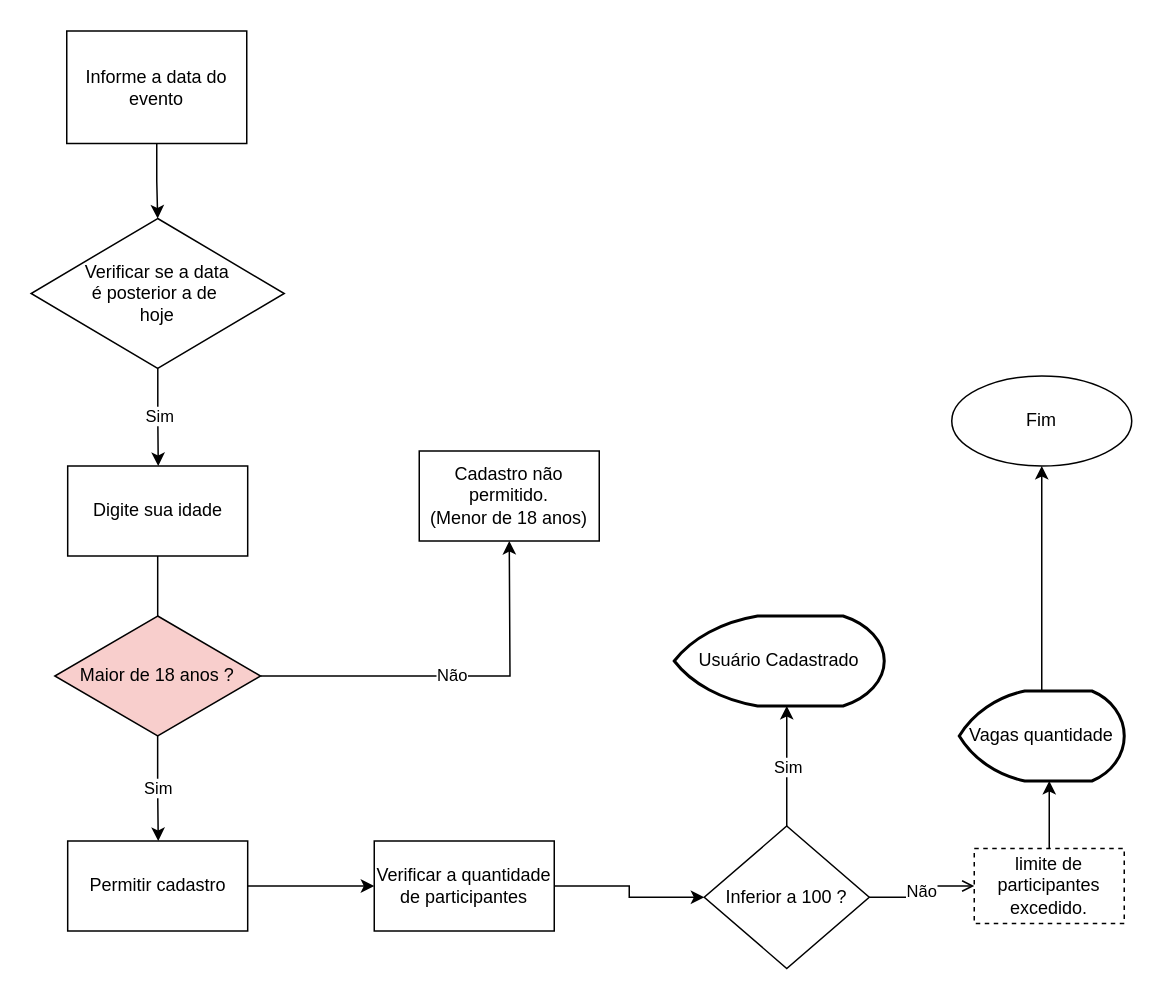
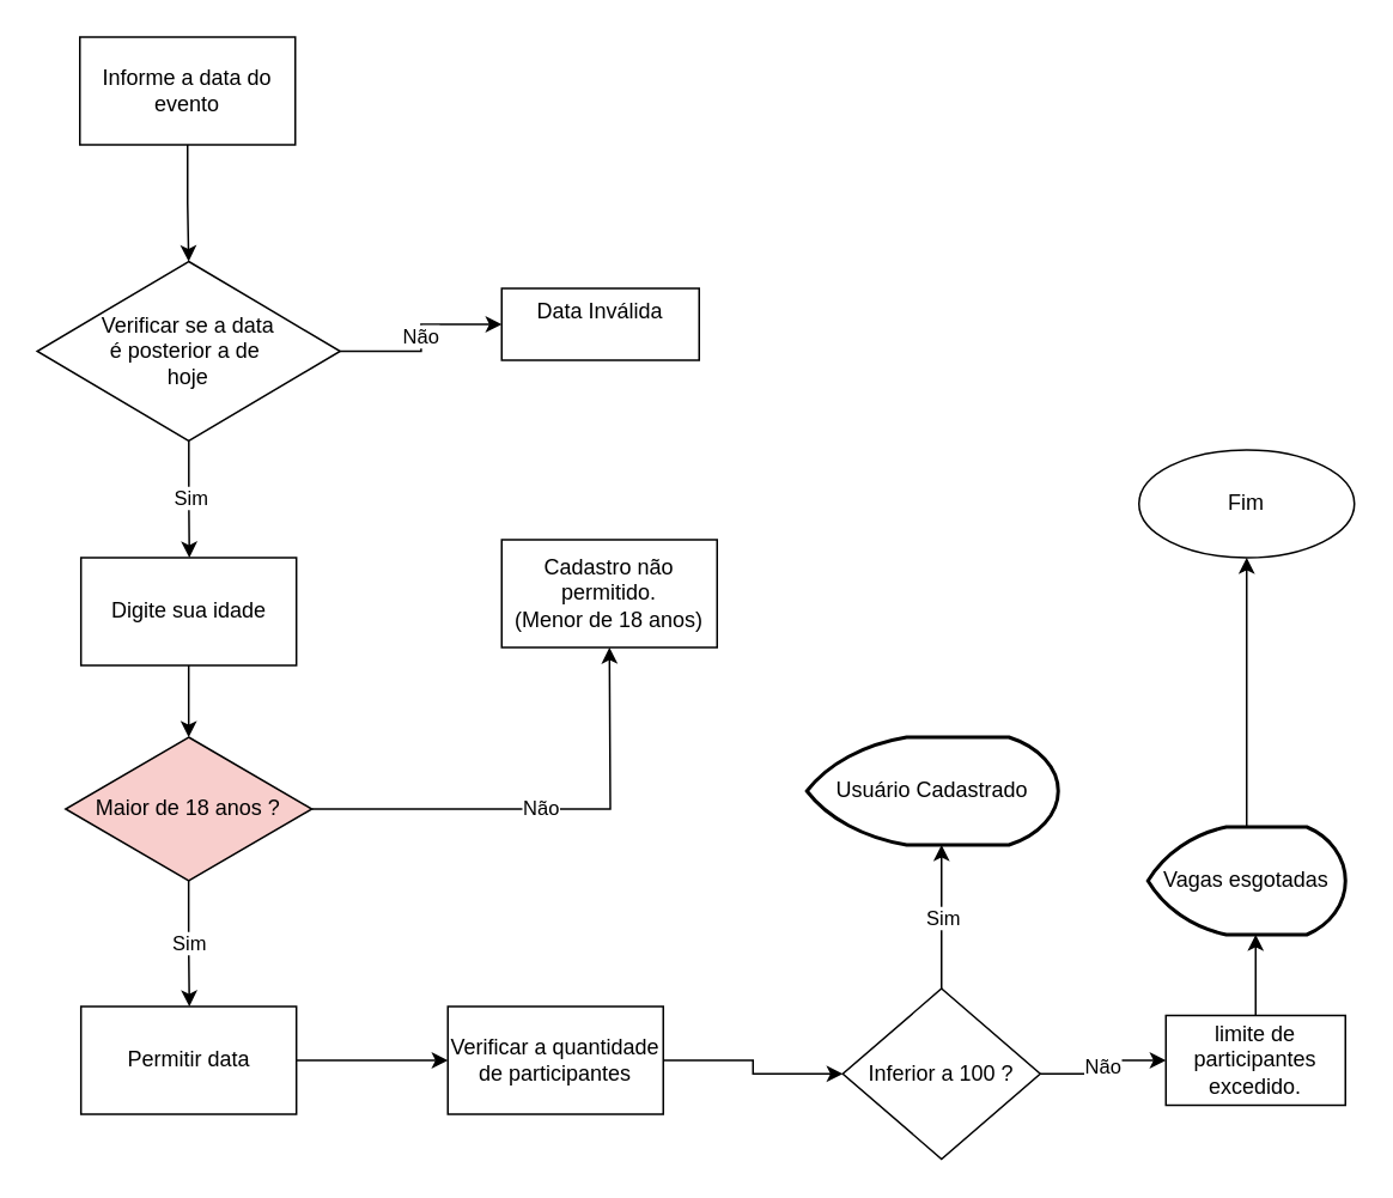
  <mxCell id="0" />
  <mxCell id="1" parent="0" />
  <mxCell id="2" style="edgeStyle=orthogonalEdgeStyle;rounded=0;orthogonalLoop=1;jettySize=auto;html=1;entryX=0.5;entryY=0;entryDx=0;entryDy=0;" edge="1" parent="1" source="3" target="6"><mxGeometry relative="1" as="geometry" /></mxCell>
- <mxCell id="3" value="&lt;font style=&quot;vertical-align: inherit&quot;&gt;&lt;font style=&quot;vertical-align: inherit&quot;&gt;Informe a data do&lt;br&gt;evento&lt;br&gt;&lt;/font&gt;&lt;/font&gt;" style="rounded=0;whiteSpace=wrap;html=1;" vertex="1" parent="1"><mxGeometry x="44" y="20" width="120" height="75" as="geometry" /></mxCell>
+ <mxCell id="3" value="&lt;font style=&quot;vertical-align: inherit&quot;&gt;&lt;font style=&quot;vertical-align: inherit&quot;&gt;Informe a data do&lt;br&gt;evento&lt;br&gt;&lt;/font&gt;&lt;/font&gt;" style="rounded=0;whiteSpace=wrap;html=1;" vertex="1" parent="1"><mxGeometry x="44" y="20" width="120" height="60" as="geometry" /></mxCell>
+ <mxCell id="4" value="&lt;font style=&quot;vertical-align: inherit&quot;&gt;&lt;font style=&quot;vertical-align: inherit&quot;&gt;Não&lt;/font&gt;&lt;/font&gt;" style="edgeStyle=orthogonalEdgeStyle;rounded=0;orthogonalLoop=1;jettySize=auto;html=1;entryX=0;entryY=0.5;entryDx=0;entryDy=0;" edge="1" parent="1" source="6" target="7"><mxGeometry relative="1" as="geometry"><mxPoint x="259" y="180" as="targetPoint" /></mxGeometry></mxCell>
  <mxCell id="5" value="&lt;font style=&quot;vertical-align: inherit&quot;&gt;&lt;font style=&quot;vertical-align: inherit&quot;&gt;Sim&lt;/font&gt;&lt;/font&gt;" style="edgeStyle=orthogonalEdgeStyle;rounded=0;orthogonalLoop=1;jettySize=auto;html=1;" edge="1" parent="1" source="6"><mxGeometry relative="1" as="geometry"><mxPoint x="105" y="310" as="targetPoint" /></mxGeometry></mxCell>
  <mxCell id="6" value="&lt;font style=&quot;vertical-align: inherit&quot;&gt;&lt;font style=&quot;vertical-align: inherit&quot;&gt;Verificar se a data&lt;br&gt;é posterior a de&amp;nbsp;&lt;br&gt;hoje&lt;br&gt;&lt;/font&gt;&lt;/font&gt;" style="rhombus;whiteSpace=wrap;html=1;" vertex="1" parent="1"><mxGeometry x="20.25" y="145" width="168.75" height="100" as="geometry" /></mxCell>
+ <mxCell id="7" value="&lt;font style=&quot;vertical-align: inherit&quot;&gt;&lt;font style=&quot;vertical-align: inherit&quot;&gt;Data Inválida&lt;br&gt;&lt;br&gt;&lt;/font&gt;&lt;/font&gt;" style="rounded=0;whiteSpace=wrap;html=1;" vertex="1" parent="1"><mxGeometry x="279" y="160" width="110" height="40" as="geometry" /></mxCell>
  <mxCell id="8" value="&lt;font style=&quot;vertical-align: inherit&quot;&gt;&lt;font style=&quot;vertical-align: inherit&quot;&gt;Sim&lt;/font&gt;&lt;/font&gt;" style="edgeStyle=orthogonalEdgeStyle;rounded=0;orthogonalLoop=1;jettySize=auto;html=1;" edge="1" parent="1" source="10"><mxGeometry relative="1" as="geometry"><mxPoint x="105" y="560" as="targetPoint" /></mxGeometry></mxCell>
  <mxCell id="9" value="&lt;font style=&quot;vertical-align: inherit&quot;&gt;&lt;font style=&quot;vertical-align: inherit&quot;&gt;Não&lt;/font&gt;&lt;/font&gt;" style="edgeStyle=orthogonalEdgeStyle;rounded=0;orthogonalLoop=1;jettySize=auto;html=1;" edge="1" parent="1" source="10"><mxGeometry relative="1" as="geometry"><mxPoint x="339" y="360" as="targetPoint" /></mxGeometry></mxCell>
  <mxCell id="10" value="&lt;font style=&quot;vertical-align: inherit&quot;&gt;&lt;font style=&quot;vertical-align: inherit&quot;&gt;Maior de 18 anos ?&lt;/font&gt;&lt;/font&gt;" style="rhombus;whiteSpace=wrap;html=1;fillColor=#f8cecc;" vertex="1" parent="1"><mxGeometry x="36.04" y="410" width="137.18" height="80" as="geometry" /></mxCell>
  <mxCell id="11" value="&lt;font style=&quot;vertical-align: inherit&quot;&gt;&lt;font style=&quot;vertical-align: inherit&quot;&gt;Cadastro não permitido.&lt;br&gt;(Menor de 18 anos)&lt;br&gt;&lt;/font&gt;&lt;/font&gt;" style="rounded=0;whiteSpace=wrap;html=1;" vertex="1" parent="1"><mxGeometry x="279" y="300" width="120" height="60" as="geometry" /></mxCell>
- <mxCell id="12" style="edgeStyle=orthogonalEdgeStyle;rounded=0;orthogonalLoop=1;jettySize=auto;html=1;entryX=0.5;entryY=0;entryDx=0;entryDy=0;endArrow=none;" edge="1" parent="1" source="13" target="10"><mxGeometry relative="1" as="geometry" /></mxCell>
+ <mxCell id="12" style="edgeStyle=orthogonalEdgeStyle;rounded=0;orthogonalLoop=1;jettySize=auto;html=1;entryX=0.5;entryY=0;entryDx=0;entryDy=0;" edge="1" parent="1" source="13" target="10"><mxGeometry relative="1" as="geometry" /></mxCell>
  <mxCell id="13" value="&lt;font style=&quot;vertical-align: inherit&quot;&gt;&lt;font style=&quot;vertical-align: inherit&quot;&gt;&lt;font style=&quot;vertical-align: inherit&quot;&gt;&lt;font style=&quot;vertical-align: inherit&quot;&gt;Digite sua idade&lt;/font&gt;&lt;/font&gt;&lt;br&gt;&lt;/font&gt;&lt;/font&gt;" style="rounded=0;whiteSpace=wrap;html=1;" vertex="1" parent="1"><mxGeometry x="44.63" y="310" width="120" height="60" as="geometry" /></mxCell>
  <mxCell id="14" style="edgeStyle=orthogonalEdgeStyle;rounded=0;orthogonalLoop=1;jettySize=auto;html=1;entryX=0;entryY=0.5;entryDx=0;entryDy=0;" edge="1" parent="1" source="15"><mxGeometry relative="1" as="geometry"><mxPoint x="249" y="590" as="targetPoint" /></mxGeometry></mxCell>
- <mxCell id="15" value="&lt;font style=&quot;vertical-align: inherit&quot;&gt;&lt;font style=&quot;vertical-align: inherit&quot;&gt;&lt;font style=&quot;vertical-align: inherit&quot;&gt;&lt;font style=&quot;vertical-align: inherit&quot;&gt;Permitir cadastro&lt;/font&gt;&lt;/font&gt;&lt;/font&gt;&lt;/font&gt;" style="rounded=0;whiteSpace=wrap;html=1;" vertex="1" parent="1"><mxGeometry x="44.63" y="560" width="120" height="60" as="geometry" /></mxCell>
+ <mxCell id="15" value="&lt;font style=&quot;vertical-align: inherit&quot;&gt;&lt;font style=&quot;vertical-align: inherit&quot;&gt;&lt;font style=&quot;vertical-align: inherit&quot;&gt;&lt;font style=&quot;vertical-align: inherit&quot;&gt;Permitir data&lt;/font&gt;&lt;/font&gt;&lt;/font&gt;&lt;/font&gt;" style="rounded=0;whiteSpace=wrap;html=1;" vertex="1" parent="1"><mxGeometry x="44.63" y="560" width="120" height="60" as="geometry" /></mxCell>
  <mxCell id="16" style="edgeStyle=orthogonalEdgeStyle;rounded=0;orthogonalLoop=1;jettySize=auto;html=1;entryX=0;entryY=0.5;entryDx=0;entryDy=0;" edge="1" parent="1" source="17" target="20"><mxGeometry relative="1" as="geometry" /></mxCell>
  <mxCell id="17" value="&lt;font style=&quot;vertical-align: inherit&quot;&gt;&lt;font style=&quot;vertical-align: inherit&quot;&gt;Verificar a quantidade&lt;br&gt;de participantes&lt;br&gt;&lt;/font&gt;&lt;/font&gt;" style="rounded=0;whiteSpace=wrap;html=1;" vertex="1" parent="1"><mxGeometry x="249" y="560" width="120" height="60" as="geometry" /></mxCell>
- <mxCell id="18" value="&lt;font style=&quot;vertical-align: inherit&quot;&gt;&lt;font style=&quot;vertical-align: inherit&quot;&gt;Não&lt;/font&gt;&lt;/font&gt;" style="edgeStyle=orthogonalEdgeStyle;rounded=0;orthogonalLoop=1;jettySize=auto;html=1;endArrow=open;" edge="1" parent="1" source="20" target="22"><mxGeometry relative="1" as="geometry"><mxPoint x="649" y="590" as="targetPoint" /></mxGeometry></mxCell>
+ <mxCell id="18" value="&lt;font style=&quot;vertical-align: inherit&quot;&gt;&lt;font style=&quot;vertical-align: inherit&quot;&gt;Não&lt;/font&gt;&lt;/font&gt;" style="edgeStyle=orthogonalEdgeStyle;rounded=0;orthogonalLoop=1;jettySize=auto;html=1;" edge="1" parent="1" source="20" target="22"><mxGeometry relative="1" as="geometry"><mxPoint x="649" y="590" as="targetPoint" /></mxGeometry></mxCell>
  <mxCell id="19" value="&lt;font style=&quot;vertical-align: inherit&quot;&gt;&lt;font style=&quot;vertical-align: inherit&quot;&gt;Sim&lt;/font&gt;&lt;/font&gt;" style="edgeStyle=orthogonalEdgeStyle;rounded=0;orthogonalLoop=1;jettySize=auto;html=1;" edge="1" parent="1" source="20"><mxGeometry relative="1" as="geometry"><mxPoint x="524" y="470" as="targetPoint" /></mxGeometry></mxCell>
  <mxCell id="20" value="&lt;font style=&quot;vertical-align: inherit&quot;&gt;&lt;font style=&quot;vertical-align: inherit&quot;&gt;Inferior a 100 ?&lt;/font&gt;&lt;/font&gt;" style="rhombus;whiteSpace=wrap;html=1;" vertex="1" parent="1"><mxGeometry x="469" y="550" width="110" height="95" as="geometry" /></mxCell>
  <mxCell id="21" style="edgeStyle=orthogonalEdgeStyle;rounded=0;orthogonalLoop=1;jettySize=auto;html=1;" edge="1" parent="1" source="22"><mxGeometry relative="1" as="geometry"><mxPoint x="699" y="520" as="targetPoint" /></mxGeometry></mxCell>
- <mxCell id="22" value="&lt;font style=&quot;vertical-align: inherit&quot;&gt;&lt;font style=&quot;vertical-align: inherit&quot;&gt;limite de participantes excedido.&lt;/font&gt;&lt;/font&gt;" style="rounded=0;whiteSpace=wrap;html=1;dashed=1;" vertex="1" parent="1"><mxGeometry x="649" y="565" width="100" height="50" as="geometry" /></mxCell>
+ <mxCell id="22" value="&lt;font style=&quot;vertical-align: inherit&quot;&gt;&lt;font style=&quot;vertical-align: inherit&quot;&gt;limite de participantes excedido.&lt;/font&gt;&lt;/font&gt;" style="rounded=0;whiteSpace=wrap;html=1;" vertex="1" parent="1"><mxGeometry x="649" y="565" width="100" height="50" as="geometry" /></mxCell>
  <mxCell id="23" value="&lt;font style=&quot;vertical-align: inherit&quot;&gt;&lt;font style=&quot;vertical-align: inherit&quot;&gt;Fim&lt;/font&gt;&lt;/font&gt;" style="ellipse;whiteSpace=wrap;html=1;" vertex="1" parent="1"><mxGeometry x="634" y="250" width="120" height="60" as="geometry" /></mxCell>
  <mxCell id="24" value="&lt;font style=&quot;vertical-align: inherit&quot;&gt;&lt;font style=&quot;vertical-align: inherit&quot;&gt;Usuário Cadastrado&lt;/font&gt;&lt;/font&gt;" style="strokeWidth=2;html=1;shape=mxgraph.flowchart.display;whiteSpace=wrap;" vertex="1" parent="1"><mxGeometry x="449" y="410" width="140" height="60" as="geometry" /></mxCell>
  <mxCell id="25" style="edgeStyle=orthogonalEdgeStyle;rounded=0;orthogonalLoop=1;jettySize=auto;html=1;" edge="1" parent="1" source="26"><mxGeometry relative="1" as="geometry"><mxPoint x="694" y="310" as="targetPoint" /></mxGeometry></mxCell>
- <mxCell id="26" value="&lt;font style=&quot;vertical-align: inherit&quot;&gt;&lt;font style=&quot;vertical-align: inherit&quot;&gt;Vagas quantidade&lt;/font&gt;&lt;/font&gt;" style="strokeWidth=2;html=1;shape=mxgraph.flowchart.display;whiteSpace=wrap;" vertex="1" parent="1"><mxGeometry x="639" y="460" width="110" height="60" as="geometry" /></mxCell>
+ <mxCell id="26" value="&lt;font style=&quot;vertical-align: inherit&quot;&gt;&lt;font style=&quot;vertical-align: inherit&quot;&gt;Vagas esgotadas&lt;/font&gt;&lt;/font&gt;" style="strokeWidth=2;html=1;shape=mxgraph.flowchart.display;whiteSpace=wrap;" vertex="1" parent="1"><mxGeometry x="639" y="460" width="110" height="60" as="geometry" /></mxCell>
